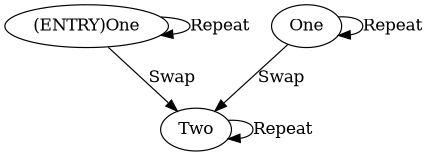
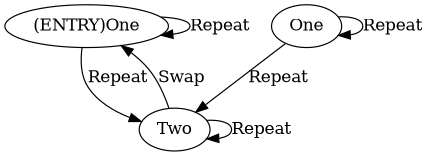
  digraph {
    n1 [label="(ENTRY)One"]
    n2 [label=Two]
    n3 [label=One]
    n1 -> n1 [label=Repeat]
-   n1 -> n2 [label=Swap]
+   n1 -> n2 [label=Repeat]
+   n2 -> n1 [label=Swap]
    n2 -> n2 [label=Repeat]
-   n3 -> n2 [label=Swap]
+   n3 -> n2 [label=Repeat]
    n3 -> n3 [label=Repeat]
  }
